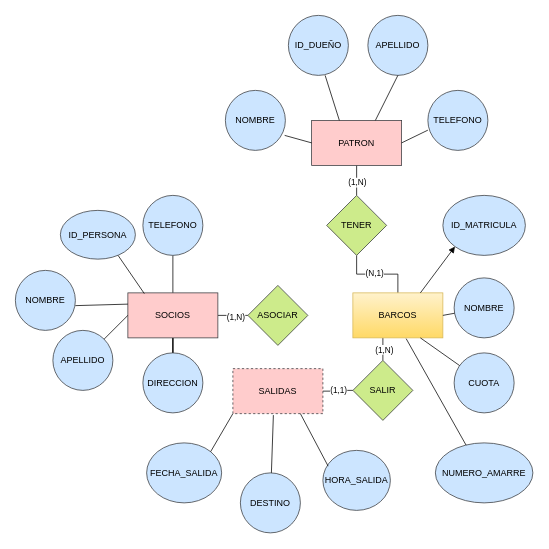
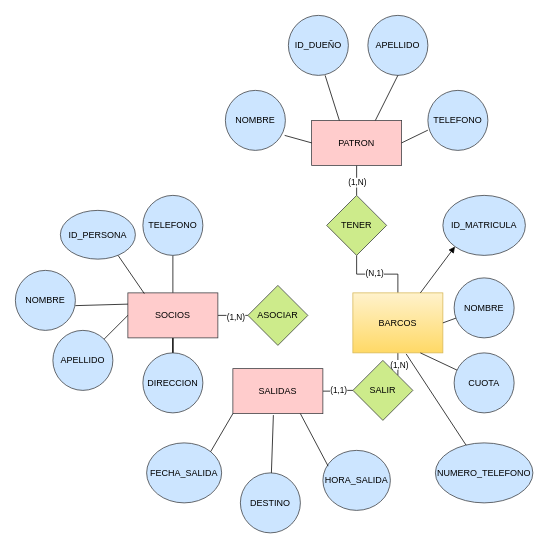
  <mxCell id="0" />
  <mxCell id="1" parent="0" />
  <mxCell id="2" value="" style="edgeStyle=orthogonalEdgeStyle;rounded=0;orthogonalLoop=1;jettySize=auto;html=1;endArrow=none;endFill=0;" parent="1" source="6" target="10" edge="1"><mxGeometry relative="1" as="geometry" /></mxCell>
  <mxCell id="3" value="" style="edgeStyle=orthogonalEdgeStyle;rounded=0;orthogonalLoop=1;jettySize=auto;html=1;endArrow=none;endFill=0;" parent="1" source="6" target="11" edge="1"><mxGeometry relative="1" as="geometry" /></mxCell>
  <mxCell id="4" value="" style="edgeStyle=orthogonalEdgeStyle;rounded=0;orthogonalLoop=1;jettySize=auto;html=1;endArrow=none;endFill=0;" parent="1" source="6" target="12" edge="1"><mxGeometry relative="1" as="geometry" /></mxCell>
  <mxCell id="5" value="(1,N)" style="edgeLabel;html=1;align=center;verticalAlign=middle;resizable=0;points=[];" parent="4" vertex="1" connectable="0"><mxGeometry x="0.14" y="-2" relative="1" as="geometry"><mxPoint as="offset" /></mxGeometry></mxCell>
  <mxCell id="6" value="SOCIOS" style="rounded=0;whiteSpace=wrap;html=1;fillColor=#ffcccc;strokeColor=#36393d;" parent="1" vertex="1"><mxGeometry x="170" y="390" width="120" height="60" as="geometry" /></mxCell>
  <mxCell id="7" value="ID_PERSONA" style="ellipse;whiteSpace=wrap;html=1;rounded=0;fillColor=#cce5ff;strokeColor=#36393d;" parent="1" vertex="1"><mxGeometry x="80" y="280" width="100" height="65" as="geometry" /></mxCell>
  <mxCell id="8" value="NOMBRE" style="ellipse;whiteSpace=wrap;html=1;rounded=0;fillColor=#cce5ff;strokeColor=#36393d;" parent="1" vertex="1"><mxGeometry x="20" y="360" width="80" height="80" as="geometry" /></mxCell>
  <mxCell id="9" value="APELLIDO" style="ellipse;whiteSpace=wrap;html=1;rounded=0;fillColor=#cce5ff;strokeColor=#36393d;" parent="1" vertex="1"><mxGeometry x="70" y="440" width="80" height="80" as="geometry" /></mxCell>
  <mxCell id="10" value="TELEFONO" style="ellipse;whiteSpace=wrap;html=1;rounded=0;fillColor=#cce5ff;strokeColor=#36393d;" parent="1" vertex="1"><mxGeometry x="190" y="260" width="80" height="80" as="geometry" /></mxCell>
  <mxCell id="11" value="DIRECCION" style="ellipse;whiteSpace=wrap;html=1;rounded=0;fillColor=#cce5ff;strokeColor=#36393d;" parent="1" vertex="1"><mxGeometry x="190" y="470" width="80" height="80" as="geometry" /></mxCell>
  <mxCell id="12" value="ASOCIAR" style="rhombus;whiteSpace=wrap;html=1;rounded=0;fillColor=#cdeb8b;strokeColor=#36393d;" parent="1" vertex="1"><mxGeometry x="330" y="380" width="80" height="80" as="geometry" /></mxCell>
  <mxCell id="13" value="" style="edgeStyle=orthogonalEdgeStyle;rounded=0;orthogonalLoop=1;jettySize=auto;html=1;endArrow=none;endFill=0;" parent="1" source="17" target="24" edge="1"><mxGeometry relative="1" as="geometry"><Array as="points"><mxPoint x="510" y="460" /><mxPoint x="510" y="460" /></Array></mxGeometry></mxCell>
  <mxCell id="14" value="(1,N)" style="edgeLabel;html=1;align=center;verticalAlign=middle;resizable=0;points=[];" parent="13" vertex="1" connectable="0"><mxGeometry x="-0.029" y="1" relative="1" as="geometry"><mxPoint as="offset" /></mxGeometry></mxCell>
  <mxCell id="15" value="" style="edgeStyle=orthogonalEdgeStyle;rounded=0;orthogonalLoop=1;jettySize=auto;html=1;endArrow=none;endFill=0;" parent="1" source="17" target="31" edge="1"><mxGeometry relative="1" as="geometry" /></mxCell>
  <mxCell id="16" value="(N,1)" style="edgeLabel;html=1;align=center;verticalAlign=middle;resizable=0;points=[];" parent="15" vertex="1" connectable="0"><mxGeometry x="0.086" y="-2" relative="1" as="geometry"><mxPoint as="offset" /></mxGeometry></mxCell>
- <mxCell id="17" value="BARCOS" style="whiteSpace=wrap;html=1;rounded=0;fillColor=#fff2cc;gradientColor=#ffd966;strokeColor=#d6b656;" parent="1" vertex="1"><mxGeometry x="470" y="390" width="120" height="60" as="geometry" /></mxCell>
+ <mxCell id="17" value="BARCOS" style="whiteSpace=wrap;html=1;rounded=0;fillColor=#fff2cc;gradientColor=#ffd966;strokeColor=#d6b656;" parent="1" vertex="1"><mxGeometry x="470" y="390" width="120" height="80" as="geometry" /></mxCell>
  <mxCell id="18" value="ID_MATRICULA" style="ellipse;whiteSpace=wrap;html=1;rounded=0;fillColor=#cce5ff;strokeColor=#36393d;" parent="1" vertex="1"><mxGeometry x="590" y="260" width="110" height="80" as="geometry" /></mxCell>
  <mxCell id="19" value="NOMBRE" style="ellipse;whiteSpace=wrap;html=1;rounded=0;fillColor=#cce5ff;strokeColor=#36393d;" parent="1" vertex="1"><mxGeometry x="605" y="370" width="80" height="80" as="geometry" /></mxCell>
- <mxCell id="20" value="NUMERO_AMARRE" style="ellipse;whiteSpace=wrap;html=1;rounded=0;fillColor=#cce5ff;strokeColor=#36393d;" parent="1" vertex="1"><mxGeometry x="580" y="590" width="130" height="80" as="geometry" /></mxCell>
+ <mxCell id="20" value="NUMERO_TELEFONO" style="ellipse;whiteSpace=wrap;html=1;rounded=0;fillColor=#cce5ff;strokeColor=#36393d;" parent="1" vertex="1"><mxGeometry x="580" y="590" width="130" height="80" as="geometry" /></mxCell>
  <mxCell id="21" value="CUOTA" style="ellipse;whiteSpace=wrap;html=1;rounded=0;fillColor=#cce5ff;strokeColor=#36393d;" parent="1" vertex="1"><mxGeometry x="605" y="470" width="80" height="80" as="geometry" /></mxCell>
  <mxCell id="22" value="" style="edgeStyle=orthogonalEdgeStyle;rounded=0;orthogonalLoop=1;jettySize=auto;html=1;endArrow=none;endFill=0;" parent="1" source="24" target="25" edge="1"><mxGeometry relative="1" as="geometry" /></mxCell>
  <mxCell id="23" value="(1,1)" style="edgeLabel;html=1;align=center;verticalAlign=middle;resizable=0;points=[];" parent="22" vertex="1" connectable="0"><mxGeometry x="0.033" y="-2" relative="1" as="geometry"><mxPoint as="offset" /></mxGeometry></mxCell>
  <mxCell id="24" value="SALIR" style="rhombus;whiteSpace=wrap;html=1;rounded=0;fillColor=#cdeb8b;strokeColor=#36393d;" parent="1" vertex="1"><mxGeometry x="470" y="480" width="80" height="80" as="geometry" /></mxCell>
- <mxCell id="25" value="SALIDAS" style="whiteSpace=wrap;html=1;rounded=0;fillColor=#ffcccc;strokeColor=#36393d;dashed=1;" parent="1" vertex="1"><mxGeometry x="310" y="491" width="120" height="60" as="geometry" /></mxCell>
+ <mxCell id="25" value="SALIDAS" style="whiteSpace=wrap;html=1;rounded=0;fillColor=#ffcccc;strokeColor=#36393d;" parent="1" vertex="1"><mxGeometry x="310" y="491" width="120" height="60" as="geometry" /></mxCell>
  <mxCell id="26" value="FECHA_SALIDA" style="ellipse;whiteSpace=wrap;html=1;rounded=0;fillColor=#cce5ff;strokeColor=#36393d;" parent="1" vertex="1"><mxGeometry x="195" y="590" width="100" height="80" as="geometry" /></mxCell>
  <mxCell id="27" value="HORA_SALIDA" style="ellipse;whiteSpace=wrap;html=1;rounded=0;fillColor=#cce5ff;strokeColor=#36393d;" parent="1" vertex="1"><mxGeometry x="430" y="600" width="90" height="80" as="geometry" /></mxCell>
  <mxCell id="28" value="DESTINO" style="ellipse;whiteSpace=wrap;html=1;rounded=0;fillColor=#cce5ff;strokeColor=#36393d;" parent="1" vertex="1"><mxGeometry x="320" y="630" width="80" height="80" as="geometry" /></mxCell>
  <mxCell id="29" value="" style="edgeStyle=orthogonalEdgeStyle;rounded=0;orthogonalLoop=1;jettySize=auto;html=1;endArrow=none;endFill=0;" parent="1" source="31" target="32" edge="1"><mxGeometry relative="1" as="geometry" /></mxCell>
  <mxCell id="30" value="(1,N)" style="edgeLabel;html=1;align=center;verticalAlign=middle;resizable=0;points=[];" parent="29" vertex="1" connectable="0"><mxGeometry x="-0.089" relative="1" as="geometry"><mxPoint as="offset" /></mxGeometry></mxCell>
  <mxCell id="31" value="TENER" style="rhombus;whiteSpace=wrap;html=1;rounded=0;fillColor=#cdeb8b;strokeColor=#36393d;" parent="1" vertex="1"><mxGeometry x="435" y="260" width="80" height="80" as="geometry" /></mxCell>
  <mxCell id="32" value="PATRON" style="whiteSpace=wrap;html=1;rounded=0;fillColor=#ffcccc;strokeColor=#36393d;" parent="1" vertex="1"><mxGeometry x="415" y="160" width="120" height="60" as="geometry" /></mxCell>
  <mxCell id="33" value="ID_DUEÑO" style="ellipse;whiteSpace=wrap;html=1;rounded=0;fillColor=#cce5ff;strokeColor=#36393d;" parent="1" vertex="1"><mxGeometry x="384" y="20" width="80" height="80" as="geometry" /></mxCell>
  <mxCell id="34" value="TELEFONO" style="ellipse;whiteSpace=wrap;html=1;rounded=0;fillColor=#cce5ff;strokeColor=#36393d;" parent="1" vertex="1"><mxGeometry x="570" y="120" width="80" height="80" as="geometry" /></mxCell>
  <mxCell id="35" value="NOMBRE" style="ellipse;whiteSpace=wrap;html=1;rounded=0;fillColor=#cce5ff;strokeColor=#36393d;" parent="1" vertex="1"><mxGeometry x="300" y="120" width="80" height="80" as="geometry" /></mxCell>
  <mxCell id="36" value="APELLIDO" style="ellipse;whiteSpace=wrap;html=1;rounded=0;fillColor=#cce5ff;strokeColor=#36393d;" parent="1" vertex="1"><mxGeometry x="490" y="20" width="80" height="80" as="geometry" /></mxCell>
  <mxCell id="37" value="" style="endArrow=block;html=1;rounded=0;entryX=0;entryY=1;entryDx=0;entryDy=0;exitX=0.75;exitY=0;exitDx=0;exitDy=0;" edge="1" parent="1" source="17" target="18"><mxGeometry width="50" height="50" relative="1" as="geometry"><mxPoint x="470" y="460" as="sourcePoint" /><mxPoint x="520" y="410" as="targetPoint" /><Array as="points" /></mxGeometry></mxCell>
  <mxCell id="38" value="" style="endArrow=none;html=1;rounded=0;exitX=1;exitY=0.5;exitDx=0;exitDy=0;" edge="1" parent="1" source="17" target="19"><mxGeometry width="50" height="50" relative="1" as="geometry"><mxPoint x="470" y="460" as="sourcePoint" /><mxPoint x="520" y="410" as="targetPoint" /></mxGeometry></mxCell>
  <mxCell id="39" value="" style="endArrow=none;html=1;rounded=0;exitX=0.75;exitY=1;exitDx=0;exitDy=0;" edge="1" parent="1" source="17" target="21"><mxGeometry width="50" height="50" relative="1" as="geometry"><mxPoint x="470" y="460" as="sourcePoint" /><mxPoint x="520" y="410" as="targetPoint" /></mxGeometry></mxCell>
  <mxCell id="40" value="" style="endArrow=none;html=1;rounded=0;entryX=0.315;entryY=0.038;entryDx=0;entryDy=0;exitX=0.592;exitY=1.017;exitDx=0;exitDy=0;exitPerimeter=0;entryPerimeter=0;" edge="1" parent="1" source="17" target="20"><mxGeometry width="50" height="50" relative="1" as="geometry"><mxPoint x="470" y="460" as="sourcePoint" /><mxPoint x="520" y="410" as="targetPoint" /></mxGeometry></mxCell>
  <mxCell id="41" value="" style="endArrow=none;html=1;rounded=0;entryX=0;entryY=1;entryDx=0;entryDy=0;exitX=1;exitY=0;exitDx=0;exitDy=0;" edge="1" parent="1" source="26" target="25"><mxGeometry width="50" height="50" relative="1" as="geometry"><mxPoint x="300" y="570" as="sourcePoint" /><mxPoint x="520" y="610" as="targetPoint" /></mxGeometry></mxCell>
  <mxCell id="42" value="" style="endArrow=none;html=1;rounded=0;entryX=0.45;entryY=1.033;entryDx=0;entryDy=0;entryPerimeter=0;" edge="1" parent="1" source="28" target="25"><mxGeometry width="50" height="50" relative="1" as="geometry"><mxPoint x="470" y="660" as="sourcePoint" /><mxPoint x="520" y="610" as="targetPoint" /><Array as="points" /></mxGeometry></mxCell>
  <mxCell id="43" value="" style="endArrow=none;html=1;rounded=0;entryX=0.75;entryY=1;entryDx=0;entryDy=0;exitX=0.078;exitY=0.263;exitDx=0;exitDy=0;exitPerimeter=0;" edge="1" parent="1" source="27" target="25"><mxGeometry width="50" height="50" relative="1" as="geometry"><mxPoint x="470" y="660" as="sourcePoint" /><mxPoint x="520" y="610" as="targetPoint" /></mxGeometry></mxCell>
  <mxCell id="44" value="" style="endArrow=none;html=1;rounded=0;exitX=1;exitY=0;exitDx=0;exitDy=0;entryX=0;entryY=0.5;entryDx=0;entryDy=0;" edge="1" parent="1" source="9" target="6"><mxGeometry width="50" height="50" relative="1" as="geometry"><mxPoint x="110" y="480" as="sourcePoint" /><mxPoint x="180" y="420" as="targetPoint" /></mxGeometry></mxCell>
  <mxCell id="45" value="" style="endArrow=none;html=1;rounded=0;entryX=0;entryY=0.25;entryDx=0;entryDy=0;" edge="1" parent="1" target="6"><mxGeometry width="50" height="50" relative="1" as="geometry"><mxPoint x="100" y="407" as="sourcePoint" /><mxPoint x="160" y="430" as="targetPoint" /></mxGeometry></mxCell>
  <mxCell id="46" value="" style="endArrow=none;html=1;rounded=0;entryX=0.183;entryY=0.017;entryDx=0;entryDy=0;entryPerimeter=0;exitX=0.77;exitY=0.925;exitDx=0;exitDy=0;exitPerimeter=0;" edge="1" parent="1" source="7" target="6"><mxGeometry width="50" height="50" relative="1" as="geometry"><mxPoint x="150" y="350" as="sourcePoint" /><mxPoint x="160" y="430" as="targetPoint" /></mxGeometry></mxCell>
  <mxCell id="47" value="" style="endArrow=none;html=1;rounded=0;exitX=0.308;exitY=0;exitDx=0;exitDy=0;exitPerimeter=0;" edge="1" parent="1" source="32"><mxGeometry width="50" height="50" relative="1" as="geometry"><mxPoint x="550" y="160" as="sourcePoint" /><mxPoint x="433" y="100" as="targetPoint" /></mxGeometry></mxCell>
  <mxCell id="48" value="" style="endArrow=none;html=1;rounded=0;entryX=0.5;entryY=1;entryDx=0;entryDy=0;" edge="1" parent="1" target="36"><mxGeometry width="50" height="50" relative="1" as="geometry"><mxPoint x="500" y="160" as="sourcePoint" /><mxPoint x="530" y="90" as="targetPoint" /></mxGeometry></mxCell>
  <mxCell id="49" value="" style="endArrow=none;html=1;rounded=0;entryX=0;entryY=0.663;entryDx=0;entryDy=0;entryPerimeter=0;exitX=1;exitY=0.5;exitDx=0;exitDy=0;" edge="1" parent="1" source="32" target="34"><mxGeometry width="50" height="50" relative="1" as="geometry"><mxPoint x="540" y="183" as="sourcePoint" /><mxPoint x="600" y="110" as="targetPoint" /></mxGeometry></mxCell>
  <mxCell id="50" value="" style="endArrow=none;html=1;rounded=0;entryX=0;entryY=0.5;entryDx=0;entryDy=0;exitX=0.988;exitY=0.75;exitDx=0;exitDy=0;exitPerimeter=0;" edge="1" parent="1" source="35" target="32"><mxGeometry width="50" height="50" relative="1" as="geometry"><mxPoint x="550" y="160" as="sourcePoint" /><mxPoint x="600" y="110" as="targetPoint" /></mxGeometry></mxCell>
